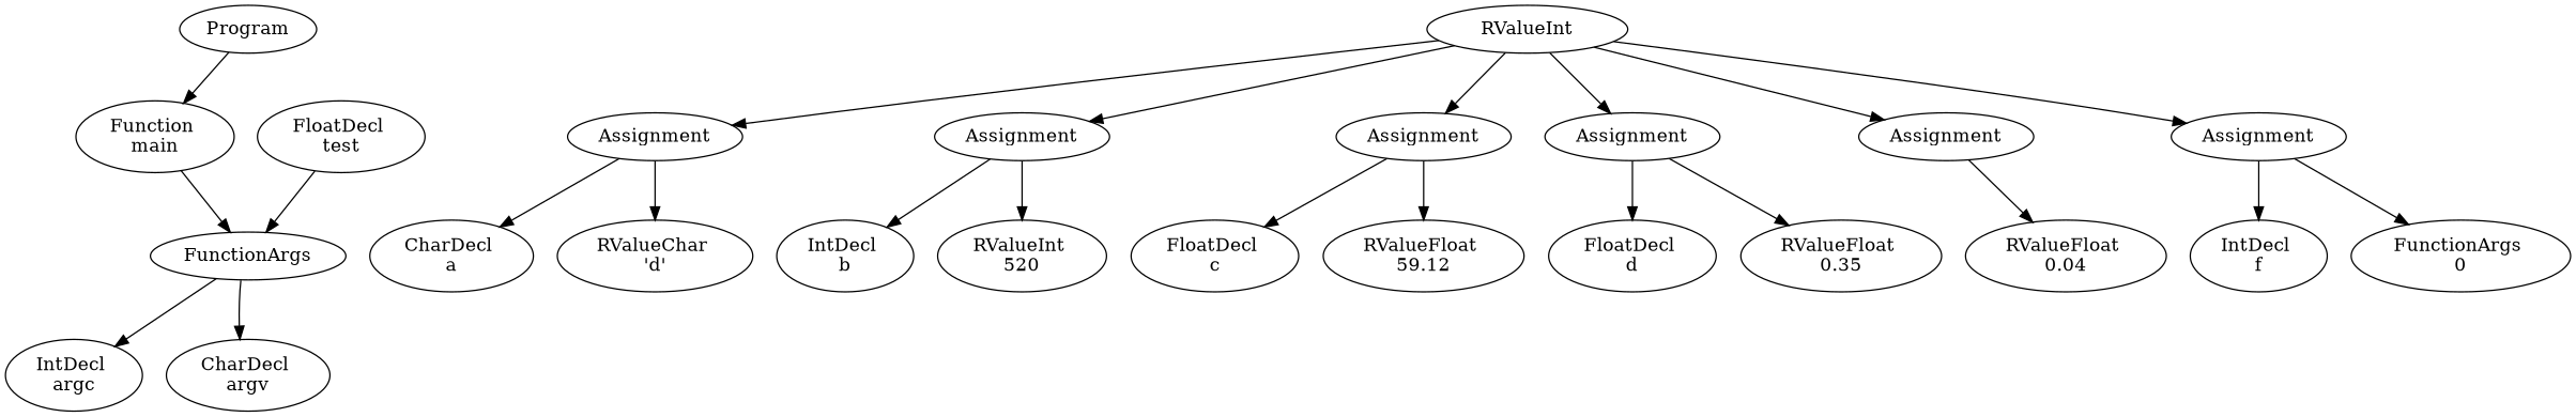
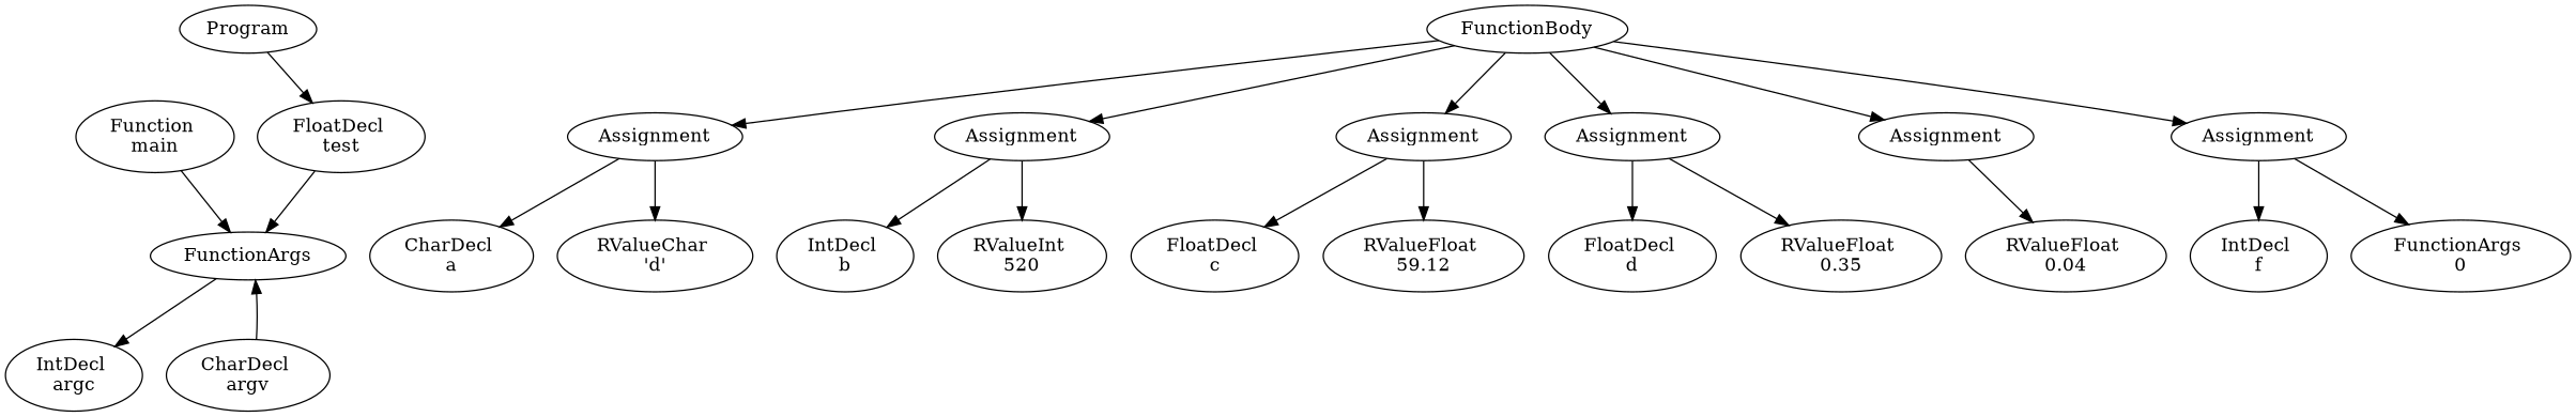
  digraph {
    n1 [label=Program]
    n2 [label="Function \nmain"]
    n3 [label=FunctionArgs]
    n4 [label="IntDecl \nargc"]
    n5 [label="CharDecl \nargv"]
-   n6 [label=RValueInt]
+   n6 [label=FunctionBody]
    n7 [label=Assignment]
    n8 [label=Assignment]
    n9 [label=Assignment]
    n10 [label=Assignment]
    n11 [label=Assignment]
    n12 [label=Assignment]
    n13 [label="FloatDecl \ntest"]
    n14 [label="CharDecl \na"]
    n15 [label="RValueChar \n'd'"]
    n16 [label="IntDecl \nb"]
    n17 [label="RValueInt \n520"]
    n18 [label="FloatDecl \nc"]
    n19 [label="RValueFloat \n59.12"]
    n20 [label="FloatDecl \nd"]
    n21 [label="RValueFloat \n0.35"]
    n22 [label="RValueFloat \n0.04"]
    n23 [label="IntDecl \nf"]
    n24 [label="FunctionArgs \n0"]
-   n1 -> n2
+   n1 -> n13
    n2 -> n3
    n3 -> n4
-   n3 -> n5
+   n5 -> n3
    n6 -> n7
    n6 -> n8
    n6 -> n9
    n6 -> n10
    n6 -> n11
    n6 -> n12
    n7 -> n14
    n7 -> n15
    n8 -> n16
    n8 -> n17
    n9 -> n18
    n9 -> n19
    n10 -> n20
    n10 -> n21
    n11 -> n22
    n12 -> n23
    n12 -> n24
    n13 -> n3
  }
